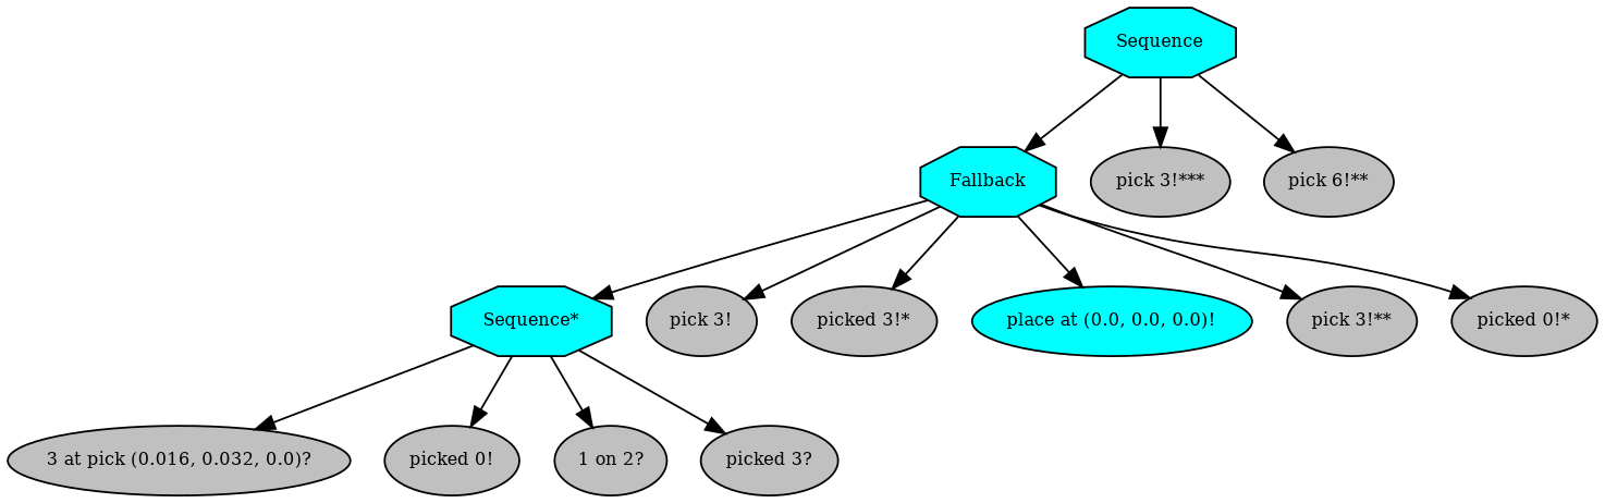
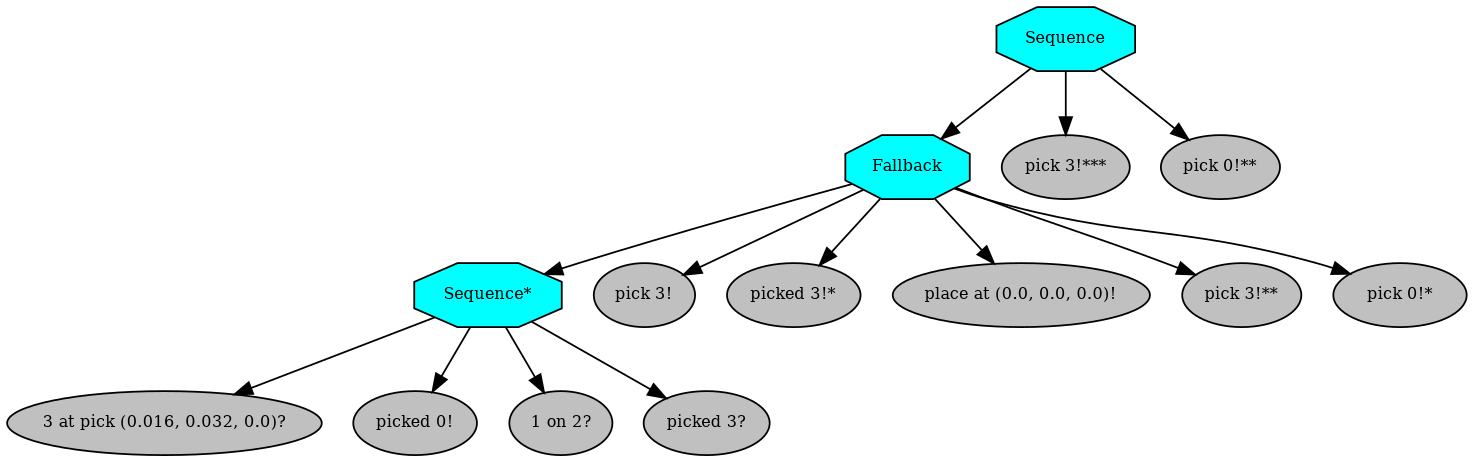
  digraph {
    fontname="times-roman"
    ordering=out
    node [fillcolor=gray fontcolor=black fontname="times-roman" fontsize=9 shape=ellipse style=filled]
    edge [fontname="times-roman"]
    n1 [fillcolor=cyan label=Sequence shape=octagon]
    n2 [fillcolor=cyan label=Fallback shape=octagon]
    n3 [label="pick 3!***"]
-   n4 [label="pick 6!**"]
+   n4 [label="pick 0!**"]
    n5 [fillcolor=cyan label="Sequence*" shape=octagon]
    n6 [label="pick 3!"]
    n7 [label="picked 3!*"]
-   n8 [fillcolor=cyan label="place at (0.0, 0.0, 0.0)!"]
+   n8 [label="place at (0.0, 0.0, 0.0)!"]
    n9 [label="pick 3!**"]
-   n10 [label="picked 0!*"]
+   n10 [label="pick 0!*"]
    n11 [label="3 at pick (0.016, 0.032, 0.0)?"]
    n12 [label="picked 0!"]
    n13 [label="1 on 2?"]
    n14 [label="picked 3?"]
    n1 -> n2
    n1 -> n3
    n1 -> n4
    n2 -> n5
    n2 -> n6
    n2 -> n7
    n2 -> n8
    n2 -> n9
    n2 -> n10
    n5 -> n11
    n5 -> n12
    n5 -> n13
    n5 -> n14
  }
